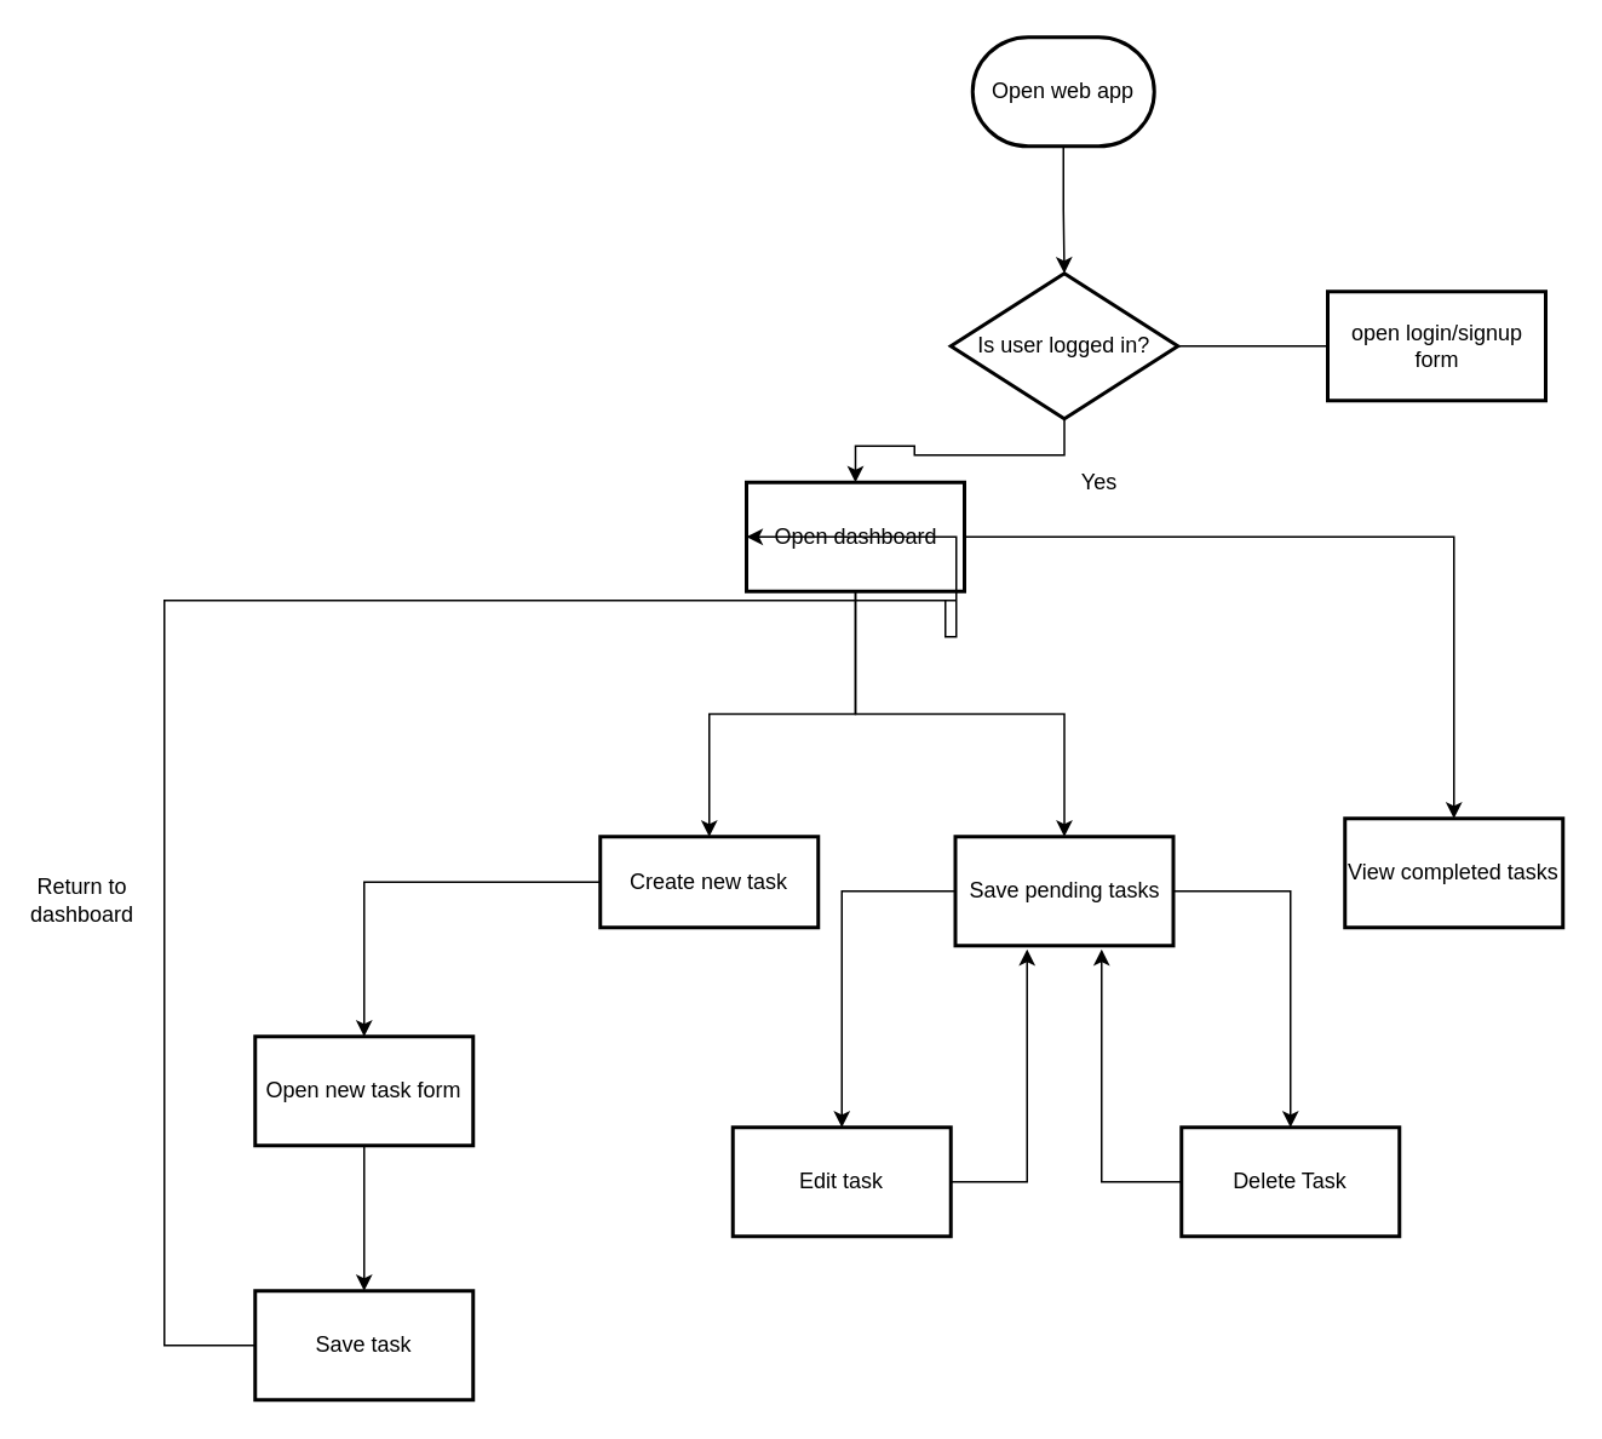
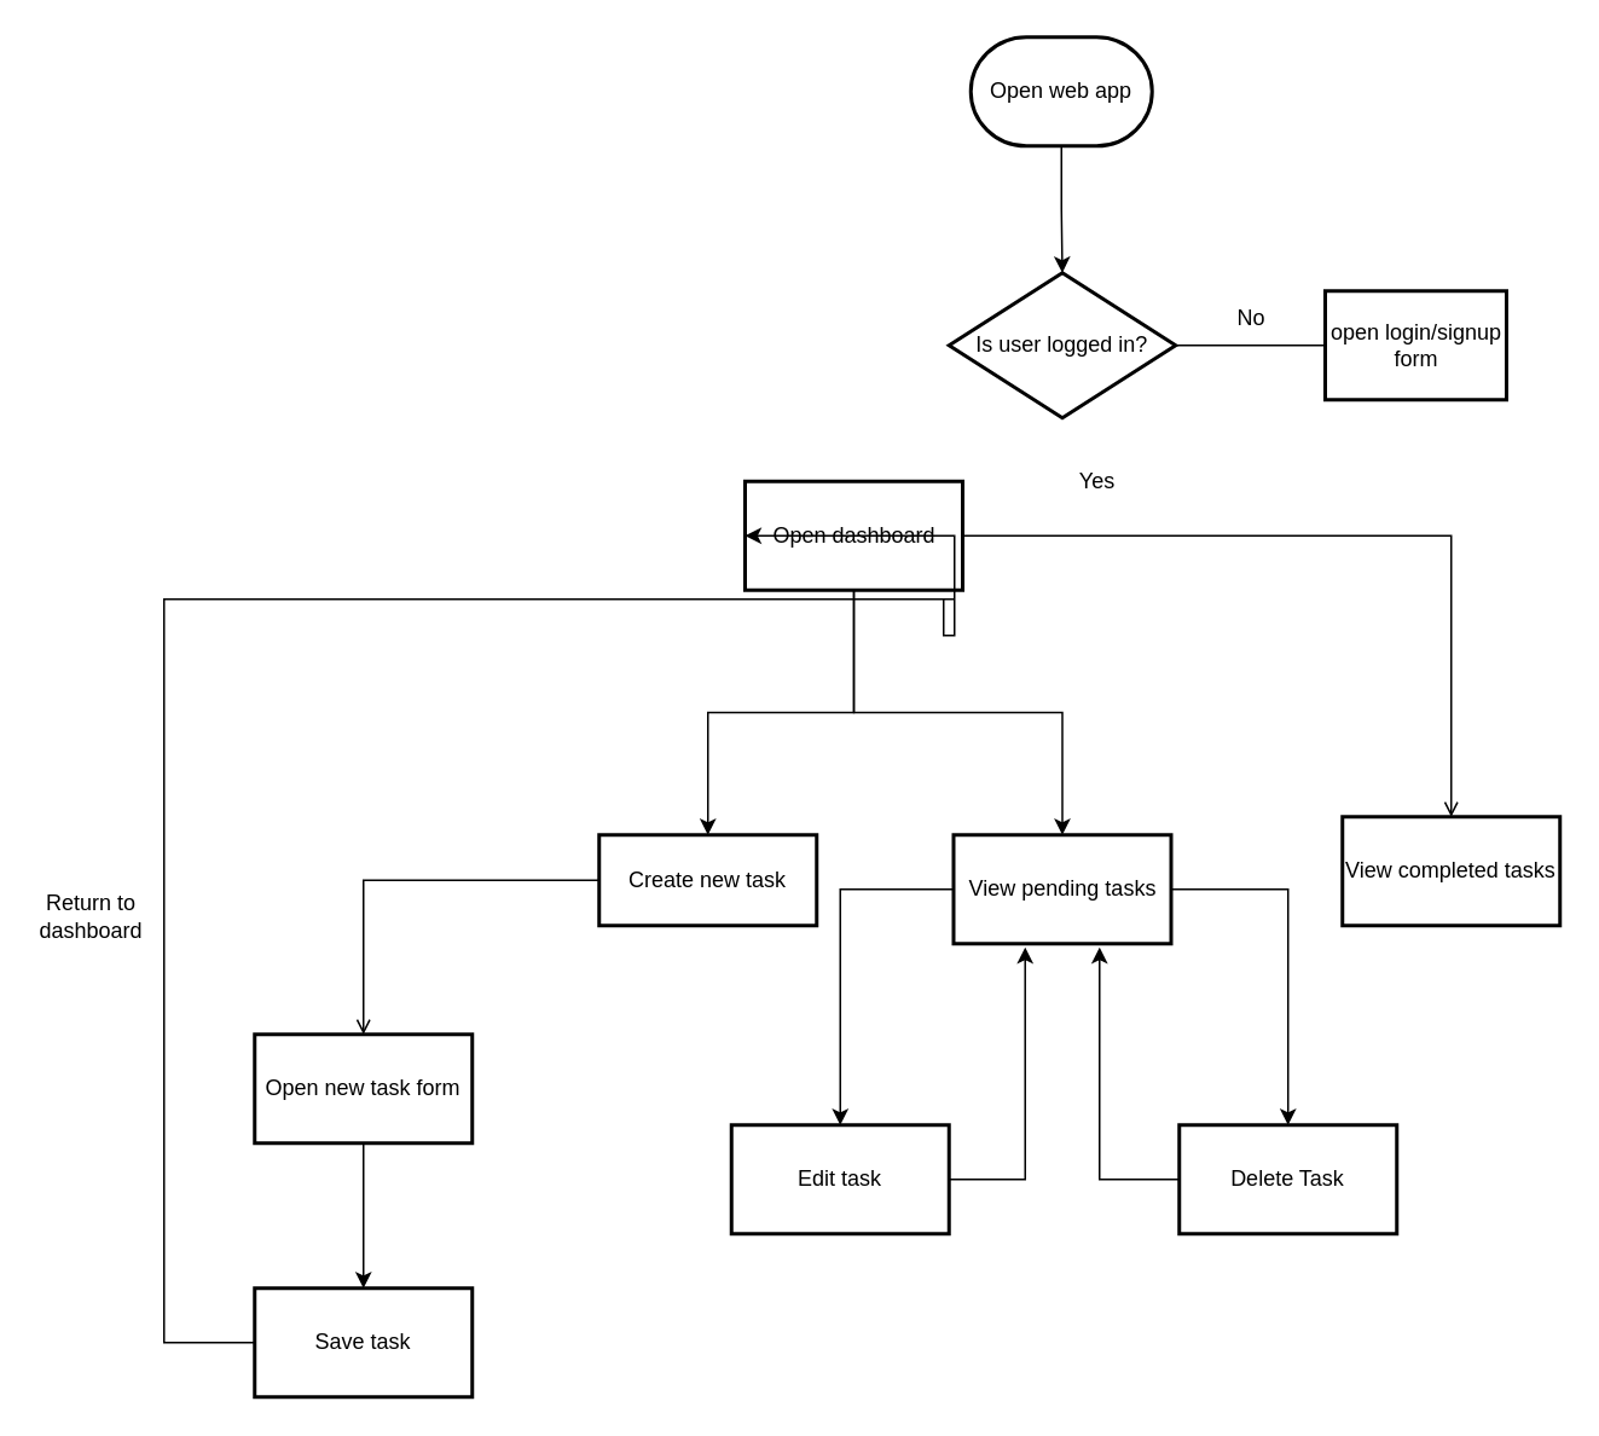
  <mxCell id="0" />
  <mxCell id="1" parent="0" />
  <mxCell id="2" value="" style="edgeStyle=orthogonalEdgeStyle;rounded=0;orthogonalLoop=1;jettySize=auto;html=1;" parent="1" source="3" target="6" edge="1"><mxGeometry relative="1" as="geometry" /></mxCell>
  <mxCell id="3" value="Open web app" style="strokeWidth=2;html=1;shape=mxgraph.flowchart.terminator;whiteSpace=wrap;" parent="1" vertex="1"><mxGeometry x="535" y="20" width="100" height="60" as="geometry" /></mxCell>
- <mxCell id="4" value="" style="edgeStyle=orthogonalEdgeStyle;rounded=0;orthogonalLoop=1;jettySize=auto;html=1;" parent="1" source="6" target="10" edge="1"><mxGeometry relative="1" as="geometry" /></mxCell>
  <mxCell id="5" value="" style="edgeStyle=orthogonalEdgeStyle;rounded=0;orthogonalLoop=1;jettySize=auto;html=1;endArrow=none;" parent="1" source="6" target="11" edge="1"><mxGeometry relative="1" as="geometry" /></mxCell>
  <mxCell id="6" value="Is user logged in?" style="rhombus;whiteSpace=wrap;html=1;strokeWidth=2;" parent="1" vertex="1"><mxGeometry x="523" y="150" width="125" height="80" as="geometry" /></mxCell>
  <mxCell id="7" value="" style="edgeStyle=orthogonalEdgeStyle;rounded=0;orthogonalLoop=1;jettySize=auto;html=1;" parent="1" source="10" target="13" edge="1"><mxGeometry relative="1" as="geometry" /></mxCell>
  <mxCell id="8" value="" style="edgeStyle=orthogonalEdgeStyle;rounded=0;orthogonalLoop=1;jettySize=auto;html=1;" parent="1" source="10" target="18" edge="1"><mxGeometry relative="1" as="geometry" /></mxCell>
- <mxCell id="9" value="" style="edgeStyle=orthogonalEdgeStyle;rounded=0;orthogonalLoop=1;jettySize=auto;html=1;" parent="1" source="10" target="19" edge="1"><mxGeometry relative="1" as="geometry" /></mxCell>
+ <mxCell id="9" value="" style="edgeStyle=orthogonalEdgeStyle;rounded=0;orthogonalLoop=1;jettySize=auto;html=1;endArrow=open;" parent="1" source="10" target="19" edge="1"><mxGeometry relative="1" as="geometry" /></mxCell>
  <mxCell id="10" value="Open dashboard" style="whiteSpace=wrap;html=1;strokeWidth=2;" parent="1" vertex="1"><mxGeometry x="410.5" y="265" width="120" height="60" as="geometry" /></mxCell>
- <mxCell id="11" value="open login/signup form" style="whiteSpace=wrap;html=1;strokeWidth=2;" parent="1" vertex="1"><mxGeometry x="730.5" y="160" width="120" height="60" as="geometry" /></mxCell>
- <mxCell id="12" value="" style="edgeStyle=orthogonalEdgeStyle;rounded=0;orthogonalLoop=1;jettySize=auto;html=1;" parent="1" source="13" target="21" edge="1"><mxGeometry relative="1" as="geometry" /></mxCell>
+ <mxCell id="11" value="open login/signup form" style="whiteSpace=wrap;html=1;strokeWidth=2;" parent="1" vertex="1"><mxGeometry x="730.5" y="160" width="100" height="60" as="geometry" /></mxCell>
+ <mxCell id="12" value="" style="edgeStyle=orthogonalEdgeStyle;rounded=0;orthogonalLoop=1;jettySize=auto;html=1;endArrow=open;" parent="1" source="13" target="21" edge="1"><mxGeometry relative="1" as="geometry" /></mxCell>
  <mxCell id="13" value="Create new task" style="whiteSpace=wrap;html=1;strokeWidth=2;" parent="1" vertex="1"><mxGeometry x="330" y="460" width="120" height="50" as="geometry" /></mxCell>
  <mxCell id="14" value="Yes" style="text;strokeColor=none;align=center;fillColor=none;html=1;verticalAlign=middle;whiteSpace=wrap;rounded=0;" parent="1" vertex="1"><mxGeometry x="575" y="250" width="60" height="30" as="geometry" /></mxCell>
+ <mxCell id="15" value="No" style="text;strokeColor=none;align=center;fillColor=none;html=1;verticalAlign=middle;whiteSpace=wrap;rounded=0;" parent="1" vertex="1"><mxGeometry x="660" y="160" width="60" height="30" as="geometry" /></mxCell>
  <mxCell id="16" value="" style="edgeStyle=orthogonalEdgeStyle;rounded=0;orthogonalLoop=1;jettySize=auto;html=1;" edge="1" parent="1" source="18" target="25"><mxGeometry relative="1" as="geometry" /></mxCell>
  <mxCell id="17" value="" style="edgeStyle=orthogonalEdgeStyle;rounded=0;orthogonalLoop=1;jettySize=auto;html=1;" edge="1" parent="1" source="18" target="26"><mxGeometry relative="1" as="geometry" /></mxCell>
- <mxCell id="18" value="Save pending tasks" style="whiteSpace=wrap;html=1;strokeWidth=2;" parent="1" vertex="1"><mxGeometry x="525.5" y="460" width="120" height="60" as="geometry" /></mxCell>
+ <mxCell id="18" value="View pending tasks" style="whiteSpace=wrap;html=1;strokeWidth=2;" parent="1" vertex="1"><mxGeometry x="525.5" y="460" width="120" height="60" as="geometry" /></mxCell>
  <mxCell id="19" value="View completed tasks" style="whiteSpace=wrap;html=1;strokeWidth=2;" parent="1" vertex="1"><mxGeometry x="740" y="450" width="120" height="60" as="geometry" /></mxCell>
  <mxCell id="20" value="" style="edgeStyle=orthogonalEdgeStyle;rounded=0;orthogonalLoop=1;jettySize=auto;html=1;" parent="1" source="21" target="23" edge="1"><mxGeometry relative="1" as="geometry" /></mxCell>
  <mxCell id="21" value="Open new task form" style="whiteSpace=wrap;html=1;strokeWidth=2;" parent="1" vertex="1"><mxGeometry x="140" y="570" width="120" height="60" as="geometry" /></mxCell>
  <mxCell id="22" style="edgeStyle=orthogonalEdgeStyle;rounded=0;orthogonalLoop=1;jettySize=auto;html=1;entryX=0;entryY=0.5;entryDx=0;entryDy=0;" parent="1" source="23" target="10" edge="1"><mxGeometry relative="1" as="geometry"><Array as="points"><mxPoint x="90" y="740" /><mxPoint x="90" y="330" /><mxPoint x="526" y="330" /><mxPoint x="526" y="350" /><mxPoint x="520" y="350" /><mxPoint x="520" y="330" /><mxPoint x="526" y="330" /></Array><mxPoint x="480" y="330" as="targetPoint" /></mxGeometry></mxCell>
  <mxCell id="23" value="Save task" style="whiteSpace=wrap;html=1;strokeWidth=2;" parent="1" vertex="1"><mxGeometry x="140" y="710" width="120" height="60" as="geometry" /></mxCell>
- <mxCell id="24" value="Return to dashboard" style="text;strokeColor=none;align=center;fillColor=none;html=1;verticalAlign=middle;whiteSpace=wrap;rounded=0;" parent="1" vertex="1"><mxGeometry x="15" y="480" width="60" height="30" as="geometry" /></mxCell>
+ <mxCell id="24" value="Return to dashboard" style="text;strokeColor=none;align=center;fillColor=none;html=1;verticalAlign=middle;whiteSpace=wrap;rounded=0;" parent="1" vertex="1"><mxGeometry x="20" y="490" width="60" height="30" as="geometry" /></mxCell>
  <mxCell id="25" value="Edit task" style="whiteSpace=wrap;html=1;strokeWidth=2;" vertex="1" parent="1"><mxGeometry x="403" y="620" width="120" height="60" as="geometry" /></mxCell>
  <mxCell id="26" value="Delete Task" style="whiteSpace=wrap;html=1;strokeWidth=2;" vertex="1" parent="1"><mxGeometry x="650" y="620" width="120" height="60" as="geometry" /></mxCell>
  <mxCell id="27" style="edgeStyle=orthogonalEdgeStyle;rounded=0;orthogonalLoop=1;jettySize=auto;html=1;entryX=0.671;entryY=1.033;entryDx=0;entryDy=0;entryPerimeter=0;" edge="1" parent="1" source="26" target="18"><mxGeometry relative="1" as="geometry" /></mxCell>
  <mxCell id="28" style="edgeStyle=orthogonalEdgeStyle;rounded=0;orthogonalLoop=1;jettySize=auto;html=1;entryX=0.329;entryY=1.033;entryDx=0;entryDy=0;entryPerimeter=0;" edge="1" parent="1" source="25" target="18"><mxGeometry relative="1" as="geometry" /></mxCell>
